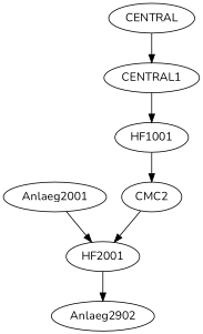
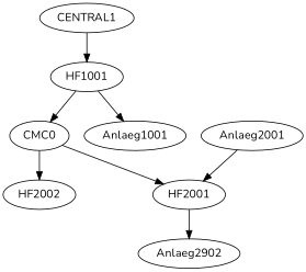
  strict digraph {
    fontname=Nunito
    node [fontname=Nunito]
    edge [fontname=Nunito]
    n1 [label=CENTRAL1]
-   CENTRAL
    HF1001
-   CMC2
+   CMC2 [label=CMC0]
    HF2001
+   HF2002
+   Anlaeg1001
    n8 [label=Anlaeg2902]
    Anlaeg2001
    n1 -> HF1001
-   CENTRAL -> n1
    HF1001 -> CMC2
+   HF1001 -> Anlaeg1001
    CMC2 -> HF2001
+   CMC2 -> HF2002
    HF2001 -> n8
    Anlaeg2001 -> HF2001
  }
